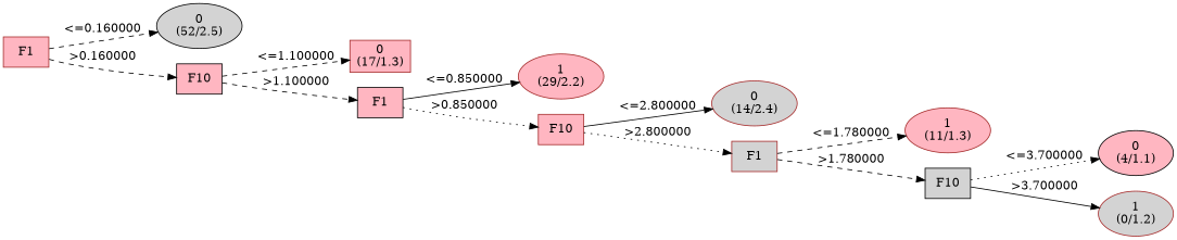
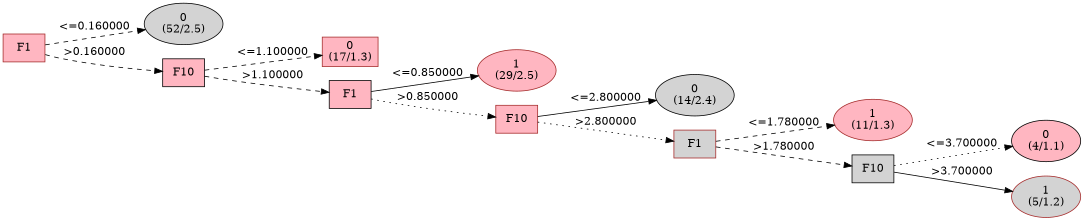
  digraph {
    rankdir=LR
    node [color=brown fillcolor=lightpink shape=box style=filled]
    edge [style=dashed]
    n1 [label="F1\n"]
    n2 [color=black fillcolor=lightgrey label="0\n(52/2.5)" shape=ellipse]
    n3 [color=black label="F10\n"]
    n4 [label="0\n(17/1.3)"]
    n5 [color=black label="F1\n"]
-   n6 [label="1\n(29/2.2)" shape=ellipse]
+   n6 [label="1\n(29/2.5)" shape=ellipse]
    n7 [label="F10\n"]
-   n8 [fillcolor=lightgrey label="0\n(14/2.4)" shape=ellipse]
+   n8 [color=black fillcolor=lightgrey label="0\n(14/2.4)" shape=ellipse]
    n9 [fillcolor=lightgrey label="F1\n"]
    n10 [label="1\n(11/1.3)" shape=ellipse]
    n11 [color=black fillcolor=lightgrey label="F10\n"]
    n12 [color=black label="0\n(4/1.1)" shape=ellipse]
-   n13 [fillcolor=lightgrey label="1\n(0/1.2)" shape=ellipse]
+   n13 [fillcolor=lightgrey label="1\n(5/1.2)" shape=ellipse]
    n1 -> n2 [label="<=0.160000"]
    n1 -> n3 [label=">0.160000"]
    n3 -> n4 [label="<=1.100000"]
    n3 -> n5 [label=">1.100000"]
    n5 -> n6 [label="<=0.850000" style=solid]
    n5 -> n7 [label=">0.850000" style=dotted]
    n7 -> n8 [label="<=2.800000" style=solid]
    n7 -> n9 [label=">2.800000" style=dotted]
    n9 -> n10 [label="<=1.780000"]
    n9 -> n11 [label=">1.780000"]
    n11 -> n12 [label="<=3.700000" style=dotted]
    n11 -> n13 [label=">3.700000" style=solid]
  }
